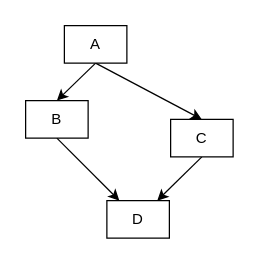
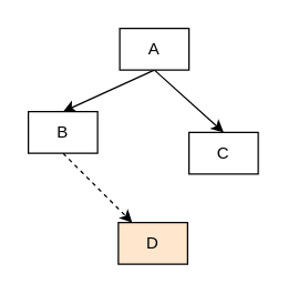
  <mxCell id="0" />
  <mxCell id="1" parent="0" />
  <mxCell id="2" style="edgeStyle=none;html=1;exitX=0.5;exitY=1;exitDx=0;exitDy=0;entryX=0.5;entryY=0;entryDx=0;entryDy=0;" parent="1" source="4" target="6" edge="1"><mxGeometry relative="1" as="geometry"><mxPoint x="60" y="50" as="sourcePoint" /></mxGeometry></mxCell>
  <mxCell id="3" style="edgeStyle=none;html=1;exitX=0.5;exitY=1;exitDx=0;exitDy=0;entryX=0.5;entryY=0;entryDx=0;entryDy=0;" parent="1" source="4" target="8" edge="1"><mxGeometry relative="1" as="geometry" /></mxCell>
- <mxCell id="4" value="A" style="rounded=0;whiteSpace=wrap;html=1;" parent="1" vertex="1"><mxGeometry x="51" y="20" width="50" height="30" as="geometry" /></mxCell>
- <mxCell id="5" style="edgeStyle=none;html=1;exitX=0.5;exitY=1;exitDx=0;exitDy=0;" parent="1" source="6" target="9" edge="1"><mxGeometry relative="1" as="geometry" /></mxCell>
+ <mxCell id="4" value="A" style="rounded=0;whiteSpace=wrap;html=1;" parent="1" vertex="1"><mxGeometry x="86" y="20" width="50" height="30" as="geometry" /></mxCell>
+ <mxCell id="5" style="edgeStyle=none;html=1;exitX=0.5;exitY=1;exitDx=0;exitDy=0;dashed=1;" parent="1" source="6" target="9" edge="1"><mxGeometry relative="1" as="geometry" /></mxCell>
  <mxCell id="6" value="B" style="rounded=0;whiteSpace=wrap;html=1;" parent="1" vertex="1"><mxGeometry x="20" y="80" width="50" height="30" as="geometry" /></mxCell>
- <mxCell id="7" style="edgeStyle=none;html=1;exitX=0.5;exitY=1;exitDx=0;exitDy=0;" parent="1" source="8" target="9" edge="1"><mxGeometry relative="1" as="geometry" /></mxCell>
  <mxCell id="8" value="C" style="rounded=0;whiteSpace=wrap;html=1;" parent="1" vertex="1"><mxGeometry x="136" y="95" width="50" height="30" as="geometry" /></mxCell>
- <mxCell id="9" value="D" style="rounded=0;whiteSpace=wrap;html=1;" parent="1" vertex="1"><mxGeometry x="85" y="160" width="50" height="30" as="geometry" /></mxCell>
+ <mxCell id="9" value="D" style="rounded=0;whiteSpace=wrap;html=1;fillColor=#ffe6cc;" parent="1" vertex="1"><mxGeometry x="85" y="160" width="50" height="30" as="geometry" /></mxCell>
